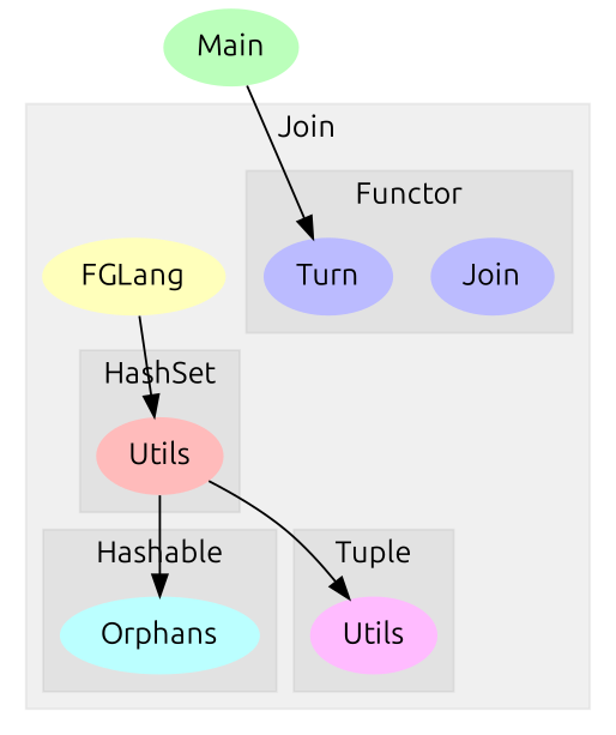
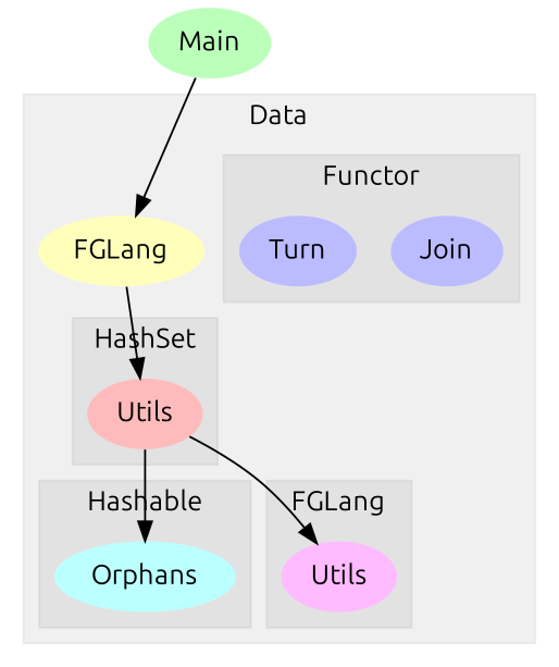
  digraph {
    fontname=Ubuntu
    node [fillcolor="#bbbbff" fontname=Ubuntu penwidth=0 style=filled]
    edge [fontname=Ubuntu]
    n1 [label=Join]
    n2 [label=Turn]
    n3 [fillcolor="#ffbbbb" label=Utils]
    n4 [fillcolor="#bbffff" label=Orphans]
    n5 [fillcolor="#ffbbff" label=Utils]
    n6 [fillcolor="#ffffbb" label=FGLang]
    n7 [fillcolor="#bbffbb" label=Main]
    subgraph cluster_1 {
      color="#0000000F"
-     label=Join
+     label=Data
      style=filled
      n6
      subgraph cluster_2 {
        color="#0000000F"
        label=Functor
        style=filled
        n1
        n2
      }
      subgraph cluster_3 {
        color="#0000000F"
        label=HashSet
        style=filled
        n3
      }
      subgraph cluster_4 {
        color="#0000000F"
        label=Hashable
        style=filled
        n4
      }
      subgraph cluster_5 {
        color="#0000000F"
-       label=Tuple
+       label=FGLang
        style=filled
        n5
      }
    }
    n3 -> n4
    n3 -> n5
    n6 -> n3
-   n7 -> n2
+   n7 -> n6
  }
